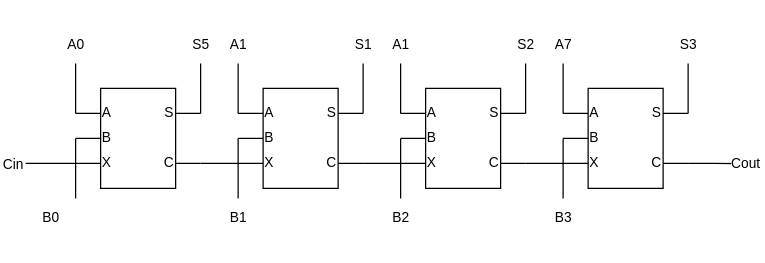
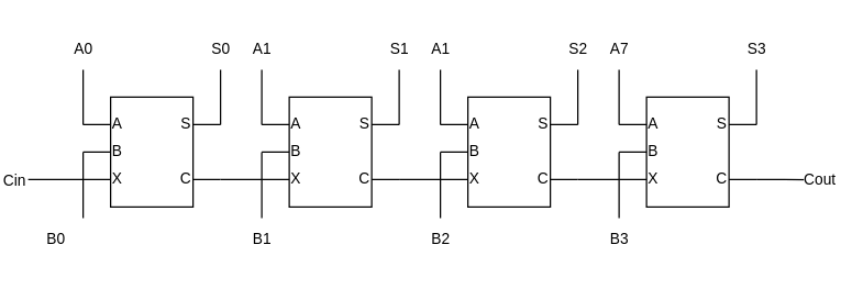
  <mxCell id="0" />
  <mxCell id="1" parent="0" />
  <mxCell id="2" style="edgeStyle=orthogonalEdgeStyle;rounded=0;orthogonalLoop=1;jettySize=auto;html=1;exitX=0;exitY=0.75;exitDx=0;exitDy=0;exitPerimeter=0;endArrow=none;endFill=0;" edge="1" parent="1" source="7"><mxGeometry relative="1" as="geometry"><mxPoint x="20" y="130.083" as="targetPoint" /></mxGeometry></mxCell>
  <mxCell id="3" value="Cin" style="edgeLabel;html=1;align=center;verticalAlign=middle;resizable=0;points=[];" vertex="1" connectable="0" parent="2"><mxGeometry x="0.853" relative="1" as="geometry"><mxPoint x="-13" as="offset" /></mxGeometry></mxCell>
  <mxCell id="4" style="edgeStyle=orthogonalEdgeStyle;shape=connector;rounded=0;orthogonalLoop=1;jettySize=auto;html=1;exitX=1;exitY=0.25;exitDx=0;exitDy=0;exitPerimeter=0;strokeColor=default;align=center;verticalAlign=middle;fontFamily=Helvetica;fontSize=11;fontColor=default;labelBackgroundColor=default;endArrow=none;endFill=0;" edge="1" parent="1" source="7" target="25"><mxGeometry relative="1" as="geometry"><Array as="points"><mxPoint x="160" y="70" /><mxPoint x="160" y="70" /></Array></mxGeometry></mxCell>
  <mxCell id="5" style="edgeStyle=orthogonalEdgeStyle;shape=connector;rounded=0;orthogonalLoop=1;jettySize=auto;html=1;exitX=0;exitY=0.25;exitDx=0;exitDy=0;exitPerimeter=0;strokeColor=default;align=center;verticalAlign=middle;fontFamily=Helvetica;fontSize=11;fontColor=default;labelBackgroundColor=default;endArrow=none;endFill=0;" edge="1" parent="1" source="7" target="35"><mxGeometry relative="1" as="geometry"><Array as="points"><mxPoint x="60" y="70" /><mxPoint x="60" y="70" /></Array></mxGeometry></mxCell>
  <mxCell id="6" style="edgeStyle=orthogonalEdgeStyle;shape=connector;rounded=0;orthogonalLoop=1;jettySize=auto;html=1;exitX=0;exitY=0.5;exitDx=0;exitDy=0;exitPerimeter=0;strokeColor=default;align=center;verticalAlign=middle;fontFamily=Helvetica;fontSize=11;fontColor=default;labelBackgroundColor=default;endArrow=none;endFill=0;" edge="1" parent="1" source="7" target="36"><mxGeometry relative="1" as="geometry"><Array as="points"><mxPoint x="60" y="130" /><mxPoint x="60" y="130" /></Array></mxGeometry></mxCell>
  <mxCell id="7" value="" style="verticalLabelPosition=bottom;shadow=0;dashed=0;align=center;html=1;verticalAlign=top;shape=stencil(tZZNc4IwEIZ/Dcd2kPjB1VI51JPTS68BV80YEiakav99A4szRhukQWe87Lu6z5tlNxiQpNrREoIopFUJuQ7IexBFB6oYzbiRI5PZoRiHGApaACofSxOmnJUvKZclZiut5B6ObK3bnzGxA8U0Zo+ojcKmFlkE4dyo9YckuRTCOGBSVFbmIm+KUya0bQIrlwZSgAaFauv1ZEU/bfQaTVAIovQ/qIUHyo+09CDN/FCrHqjRY/q3ErD1oLkORhKjuKaGJBnN91slv8X6T4+qnvab4W4HdGo7uu51hx8HlSQbqaDDzoZxjrvT0deS1lt1kzinC3kA13y4TNsVOBPgPHa/El0mpsNN9Cthm4iHt6K9sQb1Ih7ejGsbPt2wK4yHP5LuEs1WOAbXvH3ujbyGU72mlLOtQFwOor44zm8bFOcYHy6+l0mtZWHv8cR+iHeusZ7sNx/2+DHsLx/29DHsz17s2VN6nviwXeduRvTmfm5U/HfUCL8=);" vertex="1" parent="1"><mxGeometry x="60" y="70" width="100" height="80" as="geometry" /></mxCell>
  <mxCell id="8" style="edgeStyle=orthogonalEdgeStyle;shape=connector;rounded=0;orthogonalLoop=1;jettySize=auto;html=1;exitX=0;exitY=0.25;exitDx=0;exitDy=0;exitPerimeter=0;strokeColor=default;align=center;verticalAlign=middle;fontFamily=Helvetica;fontSize=11;fontColor=default;labelBackgroundColor=default;endArrow=none;endFill=0;" edge="1" parent="1" source="11" target="26"><mxGeometry relative="1" as="geometry"><Array as="points"><mxPoint x="190" y="70" /><mxPoint x="190" y="70" /></Array></mxGeometry></mxCell>
  <mxCell id="9" style="edgeStyle=orthogonalEdgeStyle;shape=connector;rounded=0;orthogonalLoop=1;jettySize=auto;html=1;exitX=0;exitY=0.5;exitDx=0;exitDy=0;exitPerimeter=0;strokeColor=default;align=center;verticalAlign=middle;fontFamily=Helvetica;fontSize=11;fontColor=default;labelBackgroundColor=default;endArrow=none;endFill=0;" edge="1" parent="1" source="11" target="27"><mxGeometry relative="1" as="geometry"><Array as="points"><mxPoint x="190" y="140" /><mxPoint x="190" y="140" /></Array></mxGeometry></mxCell>
  <mxCell id="10" style="edgeStyle=orthogonalEdgeStyle;shape=connector;rounded=0;orthogonalLoop=1;jettySize=auto;html=1;exitX=1;exitY=0.25;exitDx=0;exitDy=0;exitPerimeter=0;strokeColor=default;align=center;verticalAlign=middle;fontFamily=Helvetica;fontSize=11;fontColor=default;labelBackgroundColor=default;endArrow=none;endFill=0;" edge="1" parent="1" source="11" target="28"><mxGeometry relative="1" as="geometry"><Array as="points"><mxPoint x="290" y="70" /><mxPoint x="290" y="70" /></Array></mxGeometry></mxCell>
  <mxCell id="11" value="" style="verticalLabelPosition=bottom;shadow=0;dashed=0;align=center;html=1;verticalAlign=top;shape=stencil(tZZNc4IwEIZ/Dcd2kPjB1VI51JPTS68BV80YEiakav99A4szRhukQWe87Lu6z5tlNxiQpNrREoIopFUJuQ7IexBFB6oYzbiRI5PZoRiHGApaACofSxOmnJUvKZclZiut5B6ObK3bnzGxA8U0Zo+ojcKmFlkE4dyo9YckuRTCOGBSVFbmIm+KUya0bQIrlwZSgAaFauv1ZEU/bfQaTVAIovQ/qIUHyo+09CDN/FCrHqjRY/q3ErD1oLkORhKjuKaGJBnN91slv8X6T4+qnvab4W4HdGo7uu51hx8HlSQbqaDDzoZxjrvT0deS1lt1kzinC3kA13y4TNsVOBPgPHa/El0mpsNN9Cthm4iHt6K9sQb1Ih7ejGsbPt2wK4yHP5LuEs1WOAbXvH3ujbyGU72mlLOtQFwOor44zm8bFOcYHy6+l0mtZWHv8cR+iHeusZ7sNx/2+DHsLx/29DHsz17s2VN6nviwXeduRvTmfm5U/HfUCL8=);" vertex="1" parent="1"><mxGeometry x="190" y="70" width="100" height="80" as="geometry" /></mxCell>
  <mxCell id="12" style="edgeStyle=orthogonalEdgeStyle;shape=connector;rounded=0;orthogonalLoop=1;jettySize=auto;html=1;exitX=0;exitY=0.25;exitDx=0;exitDy=0;exitPerimeter=0;strokeColor=default;align=center;verticalAlign=middle;fontFamily=Helvetica;fontSize=11;fontColor=default;labelBackgroundColor=default;endArrow=none;endFill=0;" edge="1" parent="1" source="15" target="29"><mxGeometry relative="1" as="geometry"><Array as="points"><mxPoint x="320" y="70" /><mxPoint x="320" y="70" /></Array></mxGeometry></mxCell>
  <mxCell id="13" style="edgeStyle=orthogonalEdgeStyle;shape=connector;rounded=0;orthogonalLoop=1;jettySize=auto;html=1;exitX=0;exitY=0.5;exitDx=0;exitDy=0;exitPerimeter=0;strokeColor=default;align=center;verticalAlign=middle;fontFamily=Helvetica;fontSize=11;fontColor=default;labelBackgroundColor=default;endArrow=none;endFill=0;" edge="1" parent="1" source="15" target="30"><mxGeometry relative="1" as="geometry"><Array as="points"><mxPoint x="320" y="130" /><mxPoint x="320" y="130" /></Array></mxGeometry></mxCell>
  <mxCell id="14" style="edgeStyle=orthogonalEdgeStyle;shape=connector;rounded=0;orthogonalLoop=1;jettySize=auto;html=1;exitX=1;exitY=0.25;exitDx=0;exitDy=0;exitPerimeter=0;strokeColor=default;align=center;verticalAlign=middle;fontFamily=Helvetica;fontSize=11;fontColor=default;labelBackgroundColor=default;endArrow=none;endFill=0;" edge="1" parent="1" source="15" target="31"><mxGeometry relative="1" as="geometry"><Array as="points"><mxPoint x="420" y="70" /><mxPoint x="420" y="70" /></Array></mxGeometry></mxCell>
  <mxCell id="15" value="" style="verticalLabelPosition=bottom;shadow=0;dashed=0;align=center;html=1;verticalAlign=top;shape=stencil(tZZNc4IwEIZ/Dcd2kPjB1VI51JPTS68BV80YEiakav99A4szRhukQWe87Lu6z5tlNxiQpNrREoIopFUJuQ7IexBFB6oYzbiRI5PZoRiHGApaACofSxOmnJUvKZclZiut5B6ObK3bnzGxA8U0Zo+ojcKmFlkE4dyo9YckuRTCOGBSVFbmIm+KUya0bQIrlwZSgAaFauv1ZEU/bfQaTVAIovQ/qIUHyo+09CDN/FCrHqjRY/q3ErD1oLkORhKjuKaGJBnN91slv8X6T4+qnvab4W4HdGo7uu51hx8HlSQbqaDDzoZxjrvT0deS1lt1kzinC3kA13y4TNsVOBPgPHa/El0mpsNN9Cthm4iHt6K9sQb1Ih7ejGsbPt2wK4yHP5LuEs1WOAbXvH3ujbyGU72mlLOtQFwOor44zm8bFOcYHy6+l0mtZWHv8cR+iHeusZ7sNx/2+DHsLx/29DHsz17s2VN6nviwXeduRvTmfm5U/HfUCL8=);" vertex="1" parent="1"><mxGeometry x="320" y="70" width="100" height="80" as="geometry" /></mxCell>
  <mxCell id="16" style="edgeStyle=orthogonalEdgeStyle;shape=connector;rounded=0;orthogonalLoop=1;jettySize=auto;html=1;exitX=0;exitY=0.25;exitDx=0;exitDy=0;exitPerimeter=0;strokeColor=default;align=center;verticalAlign=middle;fontFamily=Helvetica;fontSize=11;fontColor=default;labelBackgroundColor=default;endArrow=none;endFill=0;" edge="1" parent="1" source="21" target="32"><mxGeometry relative="1" as="geometry"><Array as="points"><mxPoint x="450" y="70" /><mxPoint x="450" y="70" /></Array></mxGeometry></mxCell>
  <mxCell id="17" style="edgeStyle=orthogonalEdgeStyle;shape=connector;rounded=0;orthogonalLoop=1;jettySize=auto;html=1;exitX=0;exitY=0.5;exitDx=0;exitDy=0;exitPerimeter=0;strokeColor=default;align=center;verticalAlign=middle;fontFamily=Helvetica;fontSize=11;fontColor=default;labelBackgroundColor=default;endArrow=none;endFill=0;" edge="1" parent="1" source="21" target="33"><mxGeometry relative="1" as="geometry"><Array as="points"><mxPoint x="450" y="140" /><mxPoint x="450" y="140" /></Array></mxGeometry></mxCell>
  <mxCell id="18" style="edgeStyle=orthogonalEdgeStyle;shape=connector;rounded=0;orthogonalLoop=1;jettySize=auto;html=1;exitX=1;exitY=0.25;exitDx=0;exitDy=0;exitPerimeter=0;strokeColor=default;align=center;verticalAlign=middle;fontFamily=Helvetica;fontSize=11;fontColor=default;labelBackgroundColor=default;endArrow=none;endFill=0;" edge="1" parent="1" source="21" target="34"><mxGeometry relative="1" as="geometry"><Array as="points"><mxPoint x="550" y="70" /><mxPoint x="550" y="70" /></Array></mxGeometry></mxCell>
  <mxCell id="19" style="edgeStyle=orthogonalEdgeStyle;shape=connector;rounded=0;orthogonalLoop=1;jettySize=auto;html=1;exitX=1;exitY=0.75;exitDx=0;exitDy=0;exitPerimeter=0;strokeColor=default;align=center;verticalAlign=middle;fontFamily=Helvetica;fontSize=11;fontColor=default;labelBackgroundColor=default;endArrow=none;endFill=0;" edge="1" parent="1" source="21"><mxGeometry relative="1" as="geometry"><mxPoint x="590" y="130.118" as="targetPoint" /></mxGeometry></mxCell>
  <mxCell id="20" value="Cout" style="edgeLabel;html=1;align=center;verticalAlign=middle;resizable=0;points=[];fontFamily=Helvetica;fontSize=11;fontColor=default;labelBackgroundColor=default;" vertex="1" connectable="0" parent="19"><mxGeometry x="1" y="5" relative="1" as="geometry"><mxPoint x="5" y="4" as="offset" /></mxGeometry></mxCell>
  <mxCell id="21" value="" style="verticalLabelPosition=bottom;shadow=0;dashed=0;align=center;html=1;verticalAlign=top;shape=stencil(tZZNc4IwEIZ/Dcd2kPjB1VI51JPTS68BV80YEiakav99A4szRhukQWe87Lu6z5tlNxiQpNrREoIopFUJuQ7IexBFB6oYzbiRI5PZoRiHGApaACofSxOmnJUvKZclZiut5B6ObK3bnzGxA8U0Zo+ojcKmFlkE4dyo9YckuRTCOGBSVFbmIm+KUya0bQIrlwZSgAaFauv1ZEU/bfQaTVAIovQ/qIUHyo+09CDN/FCrHqjRY/q3ErD1oLkORhKjuKaGJBnN91slv8X6T4+qnvab4W4HdGo7uu51hx8HlSQbqaDDzoZxjrvT0deS1lt1kzinC3kA13y4TNsVOBPgPHa/El0mpsNN9Cthm4iHt6K9sQb1Ih7ejGsbPt2wK4yHP5LuEs1WOAbXvH3ujbyGU72mlLOtQFwOor44zm8bFOcYHy6+l0mtZWHv8cR+iHeusZ7sNx/2+DHsLx/29DHsz17s2VN6nviwXeduRvTmfm5U/HfUCL8=);" vertex="1" parent="1"><mxGeometry x="450" y="70" width="100" height="80" as="geometry" /></mxCell>
  <mxCell id="22" style="edgeStyle=orthogonalEdgeStyle;rounded=0;orthogonalLoop=1;jettySize=auto;html=1;exitX=1;exitY=0.75;exitDx=0;exitDy=0;exitPerimeter=0;entryX=0;entryY=0.75;entryDx=0;entryDy=0;entryPerimeter=0;endArrow=none;endFill=0;" edge="1" parent="1" source="7" target="11"><mxGeometry relative="1" as="geometry" /></mxCell>
  <mxCell id="23" style="edgeStyle=orthogonalEdgeStyle;shape=connector;rounded=0;orthogonalLoop=1;jettySize=auto;html=1;exitX=1;exitY=0.75;exitDx=0;exitDy=0;exitPerimeter=0;entryX=0;entryY=0.75;entryDx=0;entryDy=0;entryPerimeter=0;strokeColor=default;align=center;verticalAlign=middle;fontFamily=Helvetica;fontSize=11;fontColor=default;labelBackgroundColor=default;endArrow=none;endFill=0;" edge="1" parent="1" source="11" target="15"><mxGeometry relative="1" as="geometry" /></mxCell>
  <mxCell id="24" style="edgeStyle=orthogonalEdgeStyle;shape=connector;rounded=0;orthogonalLoop=1;jettySize=auto;html=1;exitX=1;exitY=0.75;exitDx=0;exitDy=0;exitPerimeter=0;entryX=0;entryY=0.75;entryDx=0;entryDy=0;entryPerimeter=0;strokeColor=default;align=center;verticalAlign=middle;fontFamily=Helvetica;fontSize=11;fontColor=default;labelBackgroundColor=default;endArrow=none;endFill=0;" edge="1" parent="1" source="15" target="21"><mxGeometry relative="1" as="geometry" /></mxCell>
- <mxCell id="25" value="S5" style="text;html=1;align=center;verticalAlign=middle;resizable=0;points=[];autosize=1;strokeColor=none;fillColor=none;fontFamily=Helvetica;fontSize=11;fontColor=default;labelBackgroundColor=default;" vertex="1" parent="1"><mxGeometry x="140" y="20" width="40" height="30" as="geometry" /></mxCell>
+ <mxCell id="25" value="S0" style="text;html=1;align=center;verticalAlign=middle;resizable=0;points=[];autosize=1;strokeColor=none;fillColor=none;fontFamily=Helvetica;fontSize=11;fontColor=default;labelBackgroundColor=default;" vertex="1" parent="1"><mxGeometry x="140" y="20" width="40" height="30" as="geometry" /></mxCell>
  <mxCell id="26" value="A1" style="text;html=1;align=center;verticalAlign=middle;resizable=0;points=[];autosize=1;strokeColor=none;fillColor=none;fontFamily=Helvetica;fontSize=11;fontColor=default;labelBackgroundColor=default;" vertex="1" parent="1"><mxGeometry x="170" y="20" width="40" height="30" as="geometry" /></mxCell>
  <mxCell id="27" value="B1" style="text;html=1;align=center;verticalAlign=middle;resizable=0;points=[];autosize=1;strokeColor=none;fillColor=none;fontFamily=Helvetica;fontSize=11;fontColor=default;labelBackgroundColor=default;" vertex="1" parent="1"><mxGeometry x="170" y="158" width="40" height="30" as="geometry" /></mxCell>
  <mxCell id="28" value="S1" style="text;html=1;align=center;verticalAlign=middle;resizable=0;points=[];autosize=1;strokeColor=none;fillColor=none;fontFamily=Helvetica;fontSize=11;fontColor=default;labelBackgroundColor=default;" vertex="1" parent="1"><mxGeometry x="270" y="20" width="40" height="30" as="geometry" /></mxCell>
  <mxCell id="29" value="A1" style="text;html=1;align=center;verticalAlign=middle;resizable=0;points=[];autosize=1;strokeColor=none;fillColor=none;fontFamily=Helvetica;fontSize=11;fontColor=default;labelBackgroundColor=default;" vertex="1" parent="1"><mxGeometry x="300" y="20" width="40" height="30" as="geometry" /></mxCell>
  <mxCell id="30" value="B2" style="text;html=1;align=center;verticalAlign=middle;resizable=0;points=[];autosize=1;strokeColor=none;fillColor=none;fontFamily=Helvetica;fontSize=11;fontColor=default;labelBackgroundColor=default;" vertex="1" parent="1"><mxGeometry x="300" y="158" width="40" height="30" as="geometry" /></mxCell>
  <mxCell id="31" value="S2" style="text;html=1;align=center;verticalAlign=middle;resizable=0;points=[];autosize=1;strokeColor=none;fillColor=none;fontFamily=Helvetica;fontSize=11;fontColor=default;labelBackgroundColor=default;" vertex="1" parent="1"><mxGeometry x="400" y="20" width="40" height="30" as="geometry" /></mxCell>
  <mxCell id="32" value="A7" style="text;html=1;align=center;verticalAlign=middle;resizable=0;points=[];autosize=1;strokeColor=none;fillColor=none;fontFamily=Helvetica;fontSize=11;fontColor=default;labelBackgroundColor=default;" vertex="1" parent="1"><mxGeometry x="430" y="20" width="40" height="30" as="geometry" /></mxCell>
  <mxCell id="33" value="B3" style="text;html=1;align=center;verticalAlign=middle;resizable=0;points=[];autosize=1;strokeColor=none;fillColor=none;fontFamily=Helvetica;fontSize=11;fontColor=default;labelBackgroundColor=default;" vertex="1" parent="1"><mxGeometry x="430" y="158" width="40" height="30" as="geometry" /></mxCell>
  <mxCell id="34" value="S3" style="text;html=1;align=center;verticalAlign=middle;resizable=0;points=[];autosize=1;strokeColor=none;fillColor=none;fontFamily=Helvetica;fontSize=11;fontColor=default;labelBackgroundColor=default;" vertex="1" parent="1"><mxGeometry x="530" y="20" width="40" height="30" as="geometry" /></mxCell>
  <mxCell id="35" value="A0" style="text;html=1;align=center;verticalAlign=middle;resizable=0;points=[];autosize=1;strokeColor=none;fillColor=none;fontFamily=Helvetica;fontSize=11;fontColor=default;labelBackgroundColor=default;" vertex="1" parent="1"><mxGeometry x="40" y="20" width="40" height="30" as="geometry" /></mxCell>
  <mxCell id="36" value="B0" style="text;html=1;align=center;verticalAlign=middle;resizable=0;points=[];autosize=1;strokeColor=none;fillColor=none;fontFamily=Helvetica;fontSize=11;fontColor=default;labelBackgroundColor=default;" vertex="1" parent="1"><mxGeometry x="20" y="158" width="40" height="30" as="geometry" /></mxCell>
